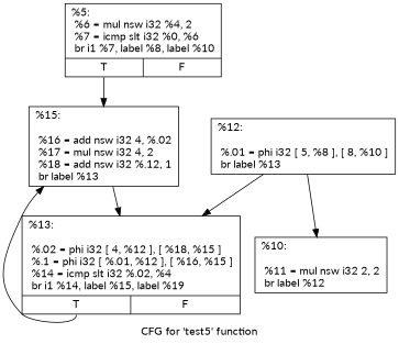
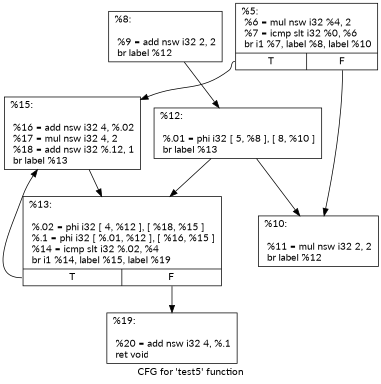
  digraph {
    fontname=Lato
    label="CFG for 'test5' function"
    node [fontname=Lato shape=record]
    edge [fontname=Lato]
    n1 [label="{%5:\l  %6 = mul nsw i32 %4, 2\l  %7 = icmp slt i32 %0, %6\l  br i1 %7, label %8, label %10\l|{<s0>T|<s1>F}}"]
    n2 [label="{%10:\l\l  %11 = mul nsw i32 2, 2\l  br label %12\l}"]
    n3 [label="{%15:\l\l  %16 = add nsw i32 4, %.02\l  %17 = mul nsw i32 4, 2\l  %18 = add nsw i32 %.12, 1\l  br label %13\l}"]
+   n4 [label="{%8:\l\l  %9 = add nsw i32 2, 2\l  br label %12\l}"]
    n5 [label="{%12:\l\l  %.01 = phi i32 [ 5, %8 ], [ 8, %10 ]\l  br label %13\l}"]
    n6 [label="{%13:\l\l  %.02 = phi i32 [ 4, %12 ], [ %18, %15 ]\l  %.1 = phi i32 [ %.01, %12 ], [ %16, %15 ]\l  %14 = icmp slt i32 %.02, %4\l  br i1 %14, label %15, label %19\l|{<s0>T|<s1>F}}"]
+   n7 [label="{%19:\l\l  %20 = add nsw i32 4, %.1\l  ret void\l}"]
+   n1 -> n2 [tailport=s1]
    n1 -> n3 [tailport=s0]
    n3 -> n6
+   n4 -> n5
    n5 -> n2
    n5 -> n6
    n6 -> n3 [tailport=s0]
+   n6 -> n7 [tailport=s1]
  }
